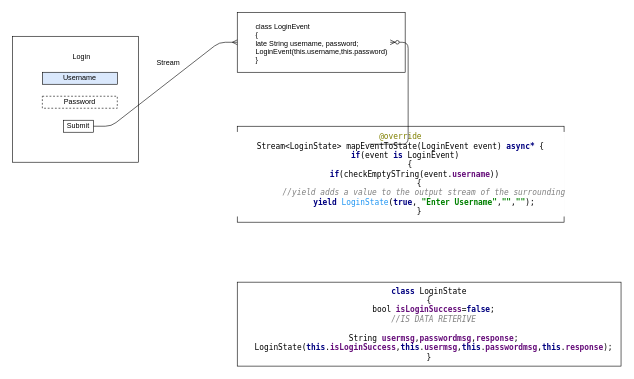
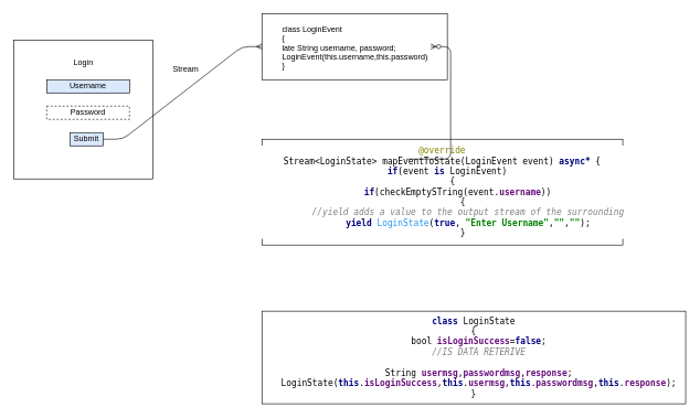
  <mxCell id="0" />
  <mxCell id="1" parent="0" />
  <mxCell id="2" value="" style="whiteSpace=wrap;html=1;aspect=fixed;" vertex="1" parent="1"><mxGeometry x="20" y="60" width="210" height="210" as="geometry" /></mxCell>
  <mxCell id="3" value="&lt;pre style=&quot;background-color: #ffffff ; color: #000000 ; font-family: &amp;quot;consolas&amp;quot; , monospace ; font-size: 9.8pt&quot;&gt;&lt;span style=&quot;color: #000080 ; font-weight: bold&quot;&gt;class &lt;/span&gt;LoginState&lt;br&gt;{&lt;br&gt;  bool &lt;span style=&quot;color: #660e7a ; font-weight: bold&quot;&gt;isLoginSuccess&lt;/span&gt;=&lt;span style=&quot;color: #000080 ; font-weight: bold&quot;&gt;false&lt;/span&gt;;&lt;br&gt;  &lt;span style=&quot;color: #808080 ; font-style: italic&quot;&gt;//IS DATA RETERIVE&lt;br&gt;&lt;/span&gt;&lt;span style=&quot;color: #808080 ; font-style: italic&quot;&gt;&lt;br&gt;&lt;/span&gt;&lt;span style=&quot;color: #808080 ; font-style: italic&quot;&gt;  &lt;/span&gt;String &lt;span style=&quot;color: #660e7a ; font-weight: bold&quot;&gt;usermsg&lt;/span&gt;,&lt;span style=&quot;color: #660e7a ; font-weight: bold&quot;&gt;passwordmsg&lt;/span&gt;,&lt;span style=&quot;color: #660e7a ; font-weight: bold&quot;&gt;response&lt;/span&gt;;&lt;br&gt;  LoginState(&lt;span style=&quot;color: #000080 ; font-weight: bold&quot;&gt;this&lt;/span&gt;.&lt;span style=&quot;color: #660e7a ; font-weight: bold&quot;&gt;isLoginSuccess&lt;/span&gt;,&lt;span style=&quot;color: #000080 ; font-weight: bold&quot;&gt;this&lt;/span&gt;.&lt;span style=&quot;color: #660e7a ; font-weight: bold&quot;&gt;usermsg&lt;/span&gt;,&lt;span style=&quot;color: #000080 ; font-weight: bold&quot;&gt;this&lt;/span&gt;.&lt;span style=&quot;color: #660e7a ; font-weight: bold&quot;&gt;passwordmsg&lt;/span&gt;,&lt;span style=&quot;color: #000080 ; font-weight: bold&quot;&gt;this&lt;/span&gt;.&lt;span style=&quot;color: #660e7a ; font-weight: bold&quot;&gt;response&lt;/span&gt;);&lt;br&gt;}&lt;/pre&gt;" style="rounded=0;whiteSpace=wrap;html=1;" vertex="1" parent="1"><mxGeometry x="395" y="470" width="640" height="140" as="geometry" /></mxCell>
  <mxCell id="4" value="" style="rounded=0;whiteSpace=wrap;html=1;" vertex="1" parent="1"><mxGeometry x="395" y="20" width="280" height="100" as="geometry" /></mxCell>
  <mxCell id="5" value="&lt;pre style=&quot;background-color: #ffffff ; color: #000000 ; font-family: &amp;quot;consolas&amp;quot; , monospace ; font-size: 9.8pt&quot;&gt;&lt;span style=&quot;color: #808000&quot;&gt;@override&lt;br&gt;&lt;/span&gt;Stream&amp;lt;LoginState&amp;gt; mapEventToState(LoginEvent event) &lt;span style=&quot;color: #000080 ; font-weight: bold&quot;&gt;async* &lt;/span&gt;{&lt;br&gt;  &lt;span style=&quot;color: #000080 ; font-weight: bold&quot;&gt;if&lt;/span&gt;(event &lt;span style=&quot;color: #000080 ; font-weight: bold&quot;&gt;is &lt;/span&gt;LoginEvent)&lt;br&gt;    {&lt;br&gt;      &lt;span style=&quot;color: #000080 ; font-weight: bold&quot;&gt;if&lt;/span&gt;(checkEmptySTring(event.&lt;span style=&quot;color: #660e7a ; font-weight: bold&quot;&gt;username&lt;/span&gt;))&lt;br&gt;        {&lt;br&gt;          &lt;span style=&quot;color: #808080 ; font-style: italic&quot;&gt;//yield adds a value to the output stream of the surrounding&lt;br&gt;&lt;/span&gt;&lt;span style=&quot;color: #808080 ; font-style: italic&quot;&gt;          &lt;/span&gt;&lt;span style=&quot;color: #000080 ; font-weight: bold&quot;&gt;yield &lt;/span&gt;&lt;span style=&quot;color: #2196f3&quot;&gt;LoginState&lt;/span&gt;(&lt;span style=&quot;color: #000080 ; font-weight: bold&quot;&gt;true&lt;/span&gt;, &lt;span style=&quot;color: #008000 ; font-weight: bold&quot;&gt;&quot;Enter Username&quot;&lt;/span&gt;,&lt;span style=&quot;color: #008000 ; font-weight: bold&quot;&gt;&quot;&quot;&lt;/span&gt;,&lt;span style=&quot;color: #008000 ; font-weight: bold&quot;&gt;&quot;&quot;&lt;/span&gt;);&lt;br&gt;        }&lt;/pre&gt;" style="rounded=0;whiteSpace=wrap;html=1;" vertex="1" parent="1"><mxGeometry x="395" y="210" width="545" height="160" as="geometry" /></mxCell>
  <mxCell id="6" value="" style="edgeStyle=entityRelationEdgeStyle;fontSize=12;html=1;endArrow=ERmany;entryX=0;entryY=0.5;entryDx=0;entryDy=0;" edge="1" parent="1" target="4"><mxGeometry width="100" height="100" relative="1" as="geometry"><mxPoint x="155" y="210" as="sourcePoint" /><mxPoint x="255" y="110" as="targetPoint" /></mxGeometry></mxCell>
- <mxCell id="7" value="Submit" style="whiteSpace=wrap;html=1;align=center;" vertex="1" parent="1"><mxGeometry x="105" y="200" width="50" height="20" as="geometry" /></mxCell>
+ <mxCell id="7" value="Submit" style="whiteSpace=wrap;html=1;align=center;fillColor=#dae8fc;" vertex="1" parent="1"><mxGeometry x="105" y="200" width="50" height="20" as="geometry" /></mxCell>
  <mxCell id="8" value="Username" style="whiteSpace=wrap;html=1;align=center;fillColor=#dae8fc;" vertex="1" parent="1"><mxGeometry x="70" y="120" width="125" height="20" as="geometry" /></mxCell>
  <mxCell id="9" value="Password" style="whiteSpace=wrap;html=1;align=center;dashed=1;" vertex="1" parent="1"><mxGeometry x="70" y="160" width="125" height="20" as="geometry" /></mxCell>
- <mxCell id="10" value="Login" style="text;strokeColor=none;fillColor=none;spacingLeft=4;spacingRight=4;overflow=hidden;rotatable=0;points=[[0,0.5],[1,0.5]];portConstraint=eastwest;fontSize=12;" vertex="1" parent="1"><mxGeometry x="115" y="80" width="40" height="30" as="geometry" /></mxCell>
+ <mxCell id="10" value="Login" style="text;strokeColor=none;fillColor=none;spacingLeft=4;spacingRight=4;overflow=hidden;rotatable=0;points=[[0,0.5],[1,0.5]];portConstraint=eastwest;fontSize=12;" vertex="1" parent="1"><mxGeometry x="105" y="80" width="40" height="30" as="geometry" /></mxCell>
  <mxCell id="11" value="Stream" style="text;strokeColor=none;fillColor=none;spacingLeft=4;spacingRight=4;overflow=hidden;rotatable=0;points=[[0,0.5],[1,0.5]];portConstraint=eastwest;fontSize=12;" vertex="1" parent="1"><mxGeometry x="255" y="90" width="100" height="30" as="geometry" /></mxCell>
  <mxCell id="12" value="class LoginEvent&#10;{&#10; late String username, password;&#10; LoginEvent(this.username,this.password);&#10;}" style="text;strokeColor=none;fillColor=none;spacingLeft=4;spacingRight=4;overflow=hidden;rotatable=0;points=[[0,0.5],[1,0.5]];portConstraint=eastwest;fontSize=12;" vertex="1" parent="1"><mxGeometry x="420" y="30" width="230" height="80" as="geometry" /></mxCell>
  <mxCell id="13" value="" style="edgeStyle=entityRelationEdgeStyle;fontSize=12;html=1;endArrow=ERzeroToMany;endFill=1;" edge="1" parent="1" target="12"><mxGeometry width="100" height="100" relative="1" as="geometry"><mxPoint x="615" y="240" as="sourcePoint" /><mxPoint x="555" y="90" as="targetPoint" /></mxGeometry></mxCell>
